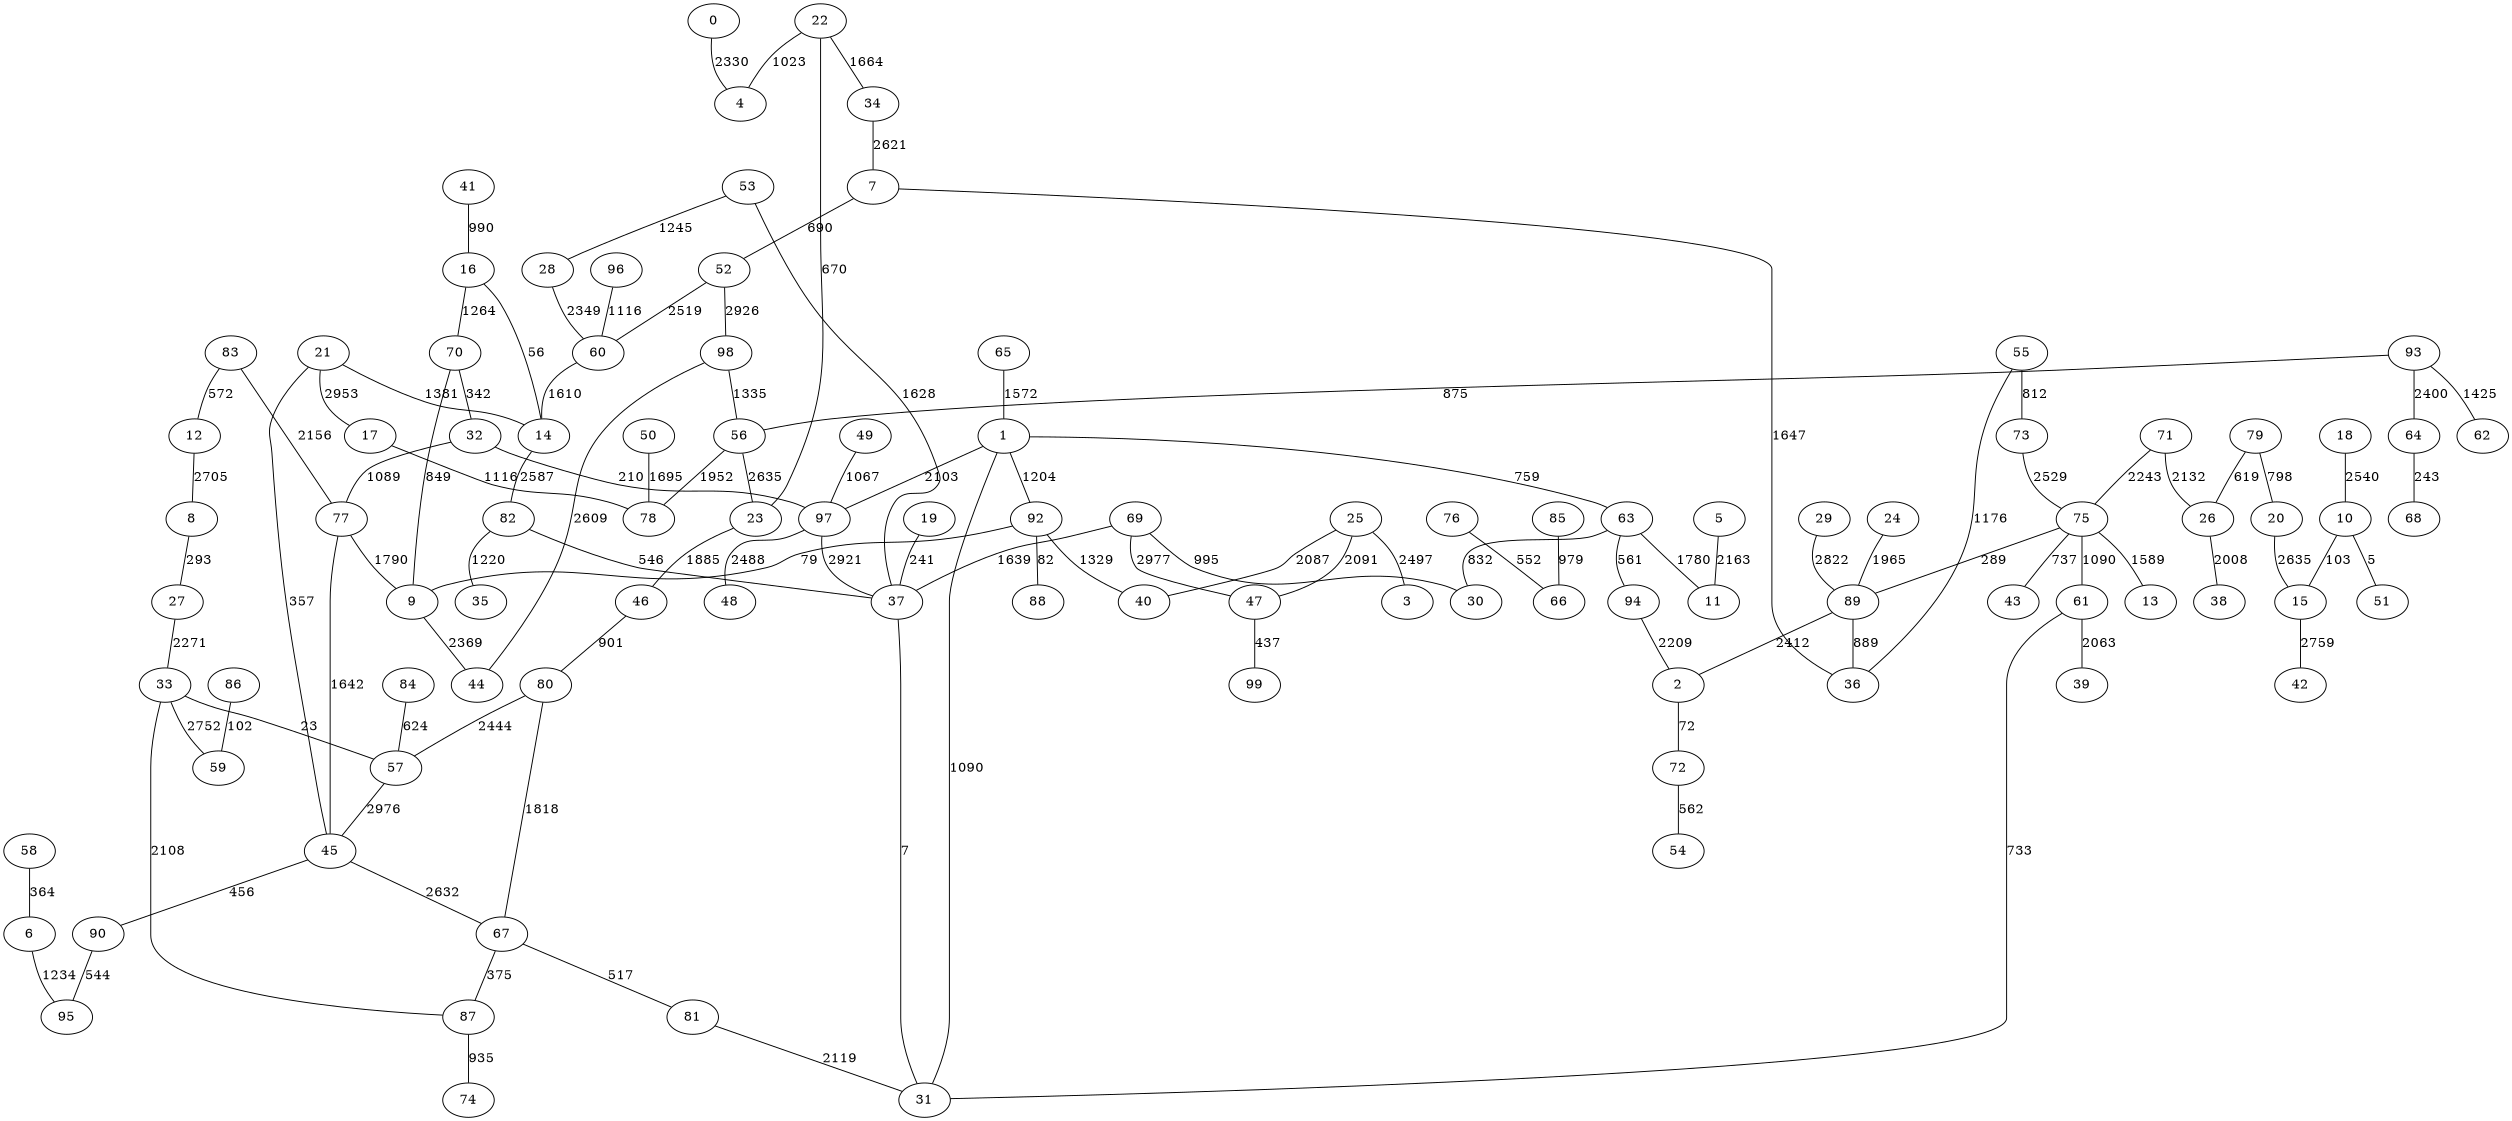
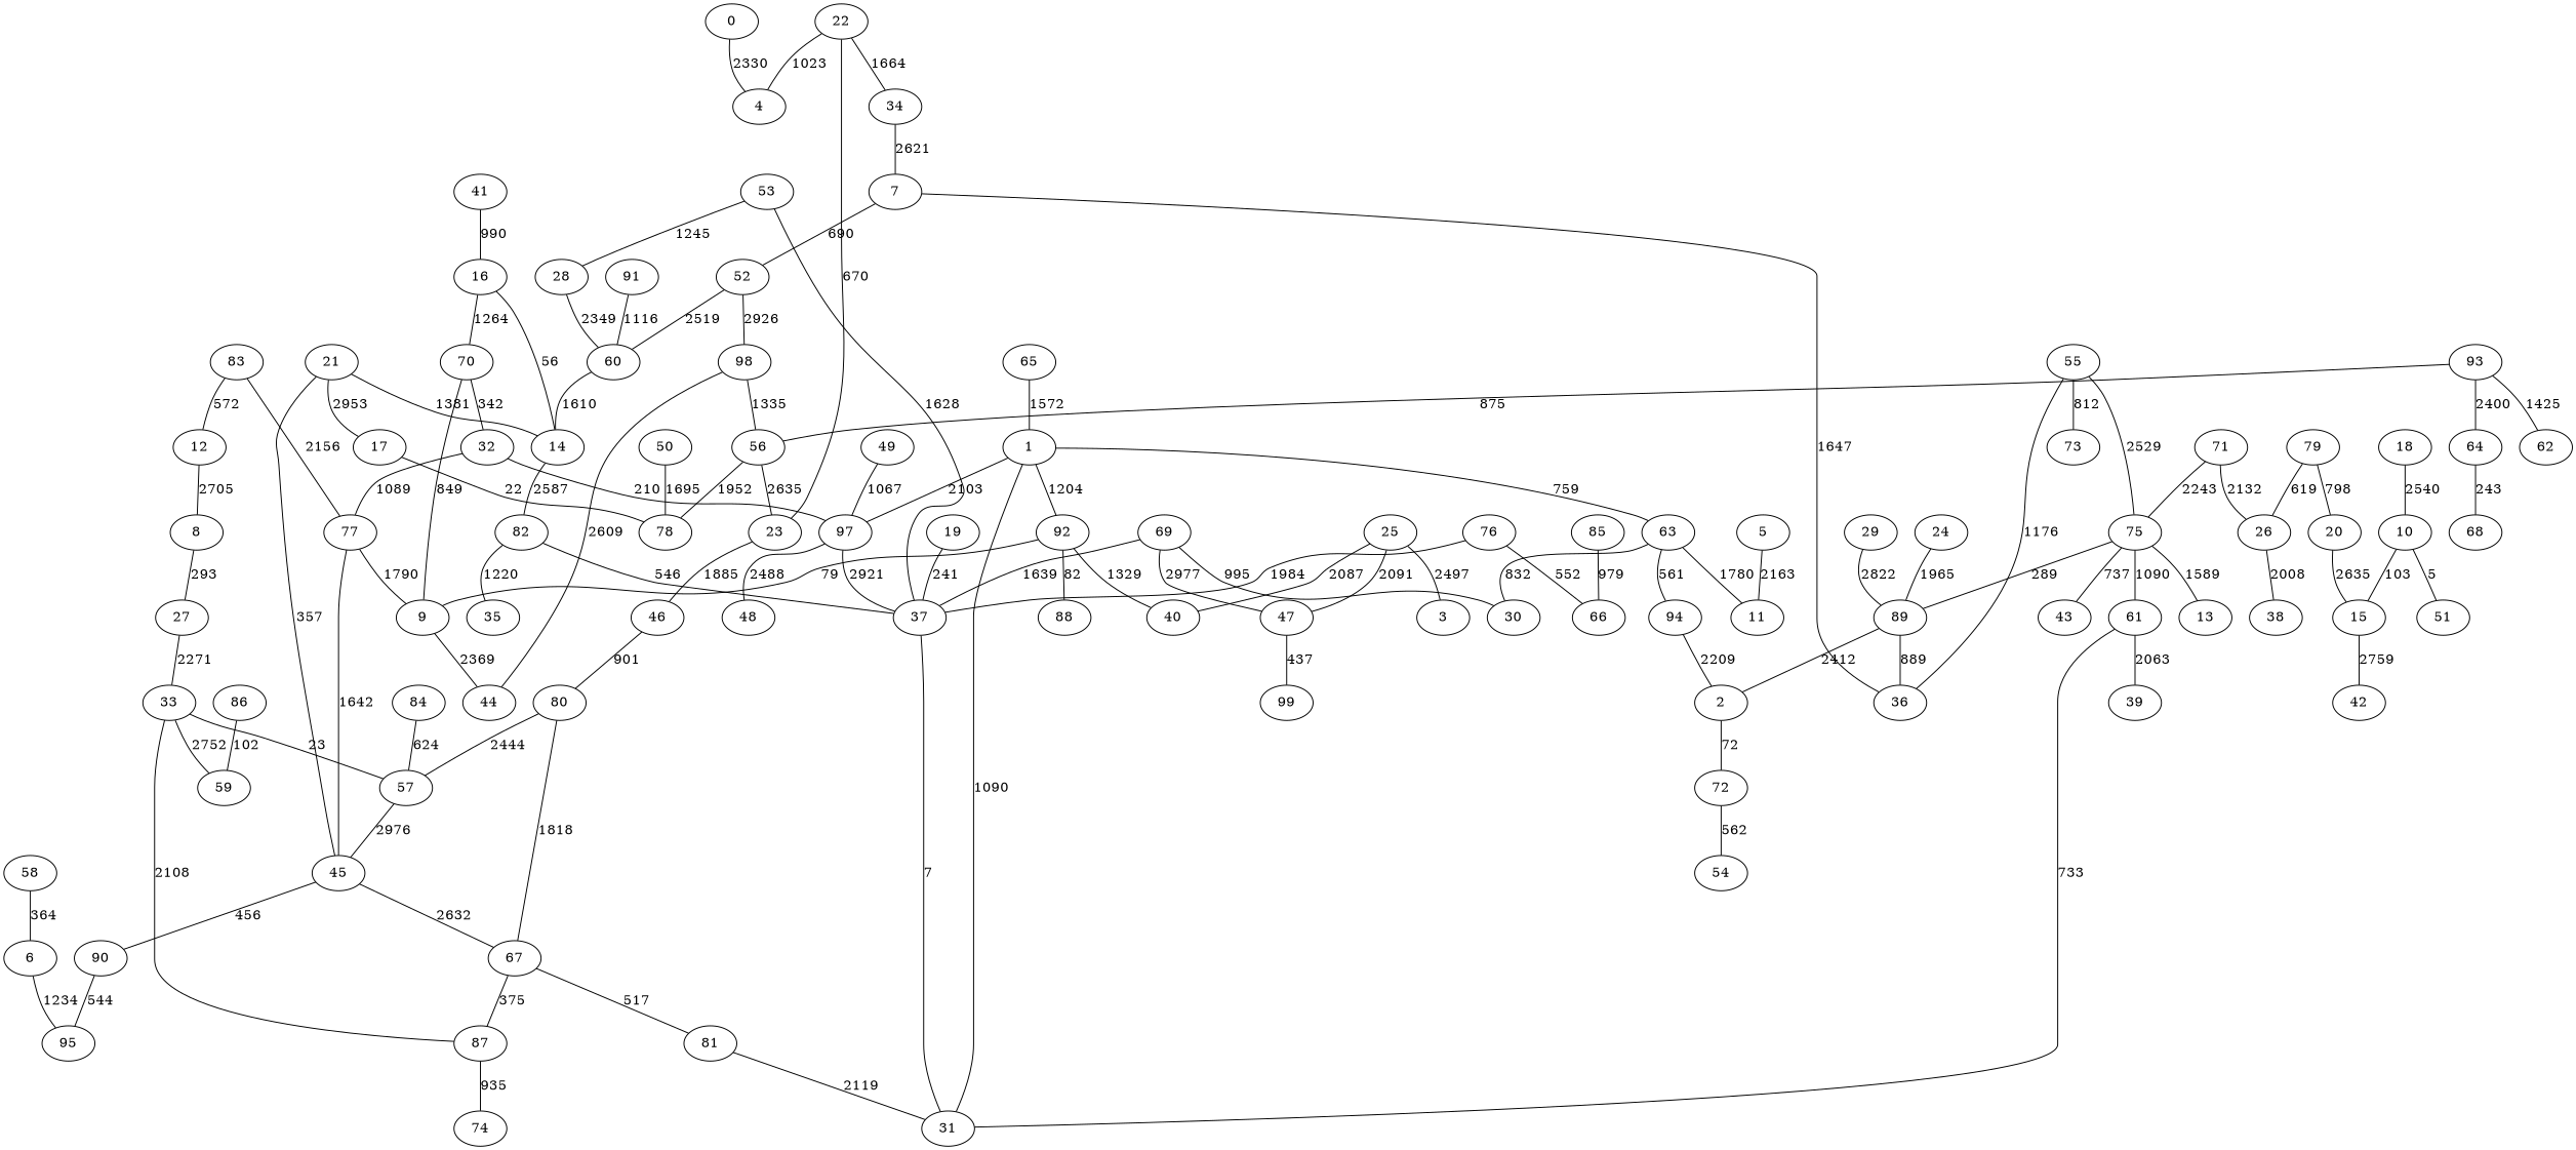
  graph {
    n1 [label=0]
    n2 [label=4]
    n3 [label=1]
    n4 [label=31]
    n5 [label=63]
    n6 [label=92]
    n7 [label=97]
    n8 [label=11]
    n9 [label=30]
    n10 [label=94]
    n11 [label=9]
    n12 [label=40]
    n13 [label=88]
    n14 [label=37]
    n15 [label=48]
    n16 [label=2]
    n17 [label=44]
    n18 [label=72]
    n19 [label=54]
    n20 [label=5]
    n21 [label=6]
    n22 [label=95]
    n23 [label=7]
    n24 [label=36]
    n25 [label=52]
    n26 [label=60]
    n27 [label=98]
    n28 [label=14]
    n29 [label=56]
    n30 [label=8]
    n31 [label=27]
    n32 [label=33]
    n33 [label=57]
    n34 [label=59]
    n35 [label=87]
    n36 [label=10]
    n37 [label=15]
    n38 [label=51]
    n39 [label=42]
    n40 [label=12]
    n41 [label=82]
    n42 [label=35]
    n43 [label=16]
    n44 [label=70]
    n45 [label=32]
    n46 [label=77]
    n47 [label=17]
    n48 [label=78]
    n49 [label=18]
    n50 [label=19]
    n51 [label=20]
    n52 [label=21]
    n53 [label=45]
    n54 [label=67]
    n55 [label=90]
    n56 [label=81]
    n57 [label=22]
    n58 [label=23]
    n59 [label=34]
    n60 [label=46]
    n61 [label=80]
    n62 [label=24]
    n63 [label=89]
    n64 [label=25]
    n65 [label=3]
    n66 [label=47]
    n67 [label=99]
    n68 [label=26]
    n69 [label=38]
    n70 [label=74]
    n71 [label=28]
    n72 [label=29]
    n73 [label=41]
    n74 [label=49]
    n75 [label=50]
    n76 [label=53]
    n77 [label=55]
    n78 [label=73]
    n79 [label=75]
    n80 [label=61]
    n81 [label=13]
    n82 [label=43]
    n83 [label=39]
    n84 [label=58]
    n85 [label=64]
    n86 [label=68]
    n87 [label=65]
    n88 [label=69]
    n89 [label=71]
    n90 [label=76]
    n91 [label=66]
    n92 [label=79]
    n93 [label=83]
    n94 [label=84]
    n95 [label=85]
    n96 [label=86]
    n97 [label=93]
    n98 [label=62]
-   n99 [label=96]
+   n99 [label=91]
    n1 -- n2 [label=2330]
    n3 -- n4 [label=1090]
    n3 -- n5 [label=759]
    n3 -- n6 [label=1204]
    n3 -- n7 [label=2103]
    n5 -- n8 [label=1780]
    n5 -- n9 [label=832]
    n5 -- n10 [label=561]
    n6 -- n11 [label=79]
    n6 -- n12 [label=1329]
    n6 -- n13 [label=82]
    n7 -- n14 [label=2921]
    n7 -- n15 [label=2488]
    n10 -- n16 [label=2209]
    n11 -- n17 [label=2369]
    n14 -- n4 [label=7]
    n16 -- n18 [label=72]
    n18 -- n19 [label=562]
    n20 -- n8 [label=2163]
    n21 -- n22 [label=1234]
    n23 -- n24 [label=1647]
    n23 -- n25 [label=690]
    n25 -- n26 [label=2519]
    n25 -- n27 [label=2926]
    n26 -- n28 [label=1610]
    n27 -- n17 [label=2609]
    n27 -- n29 [label=1335]
    n28 -- n41 [label=2587]
    n29 -- n48 [label=1952]
    n29 -- n58 [label=2635]
    n30 -- n31 [label=293]
    n31 -- n32 [label=2271]
    n32 -- n33 [label=23]
    n32 -- n34 [label=2752]
    n32 -- n35 [label=2108]
    n33 -- n53 [label=2976]
    n35 -- n70 [label=935]
    n36 -- n37 [label=103]
    n36 -- n38 [label=5]
    n37 -- n39 [label=2759]
    n40 -- n30 [label=2705]
    n41 -- n14 [label=546]
    n41 -- n42 [label=1220]
    n43 -- n28 [label=56]
    n43 -- n44 [label=1264]
    n44 -- n11 [label=849]
    n44 -- n45 [label=342]
    n45 -- n7 [label=210]
    n45 -- n46 [label=1089]
    n46 -- n11 [label=1790]
    n46 -- n53 [label=1642]
-   n47 -- n48 [label=1116]
+   n47 -- n48 [label=22]
    n49 -- n36 [label=2540]
    n50 -- n14 [label=241]
    n51 -- n37 [label=2635]
    n52 -- n28 [label=1381]
    n52 -- n47 [label=2953]
    n52 -- n53 [label=357]
    n53 -- n54 [label=2632]
    n53 -- n55 [label=456]
    n54 -- n35 [label=375]
    n54 -- n56 [label=517]
    n55 -- n22 [label=544]
    n56 -- n4 [label=2119]
    n57 -- n2 [label=1023]
    n57 -- n58 [label=670]
    n57 -- n59 [label=1664]
    n58 -- n60 [label=1885]
    n59 -- n23 [label=2621]
    n60 -- n61 [label=901]
    n61 -- n33 [label=2444]
    n61 -- n54 [label=1818]
    n62 -- n63 [label=1965]
    n63 -- n16 [label=2412]
    n63 -- n24 [label=889]
    n64 -- n12 [label=2087]
    n64 -- n65 [label=2497]
    n64 -- n66 [label=2091]
    n66 -- n67 [label=437]
    n68 -- n69 [label=2008]
    n71 -- n26 [label=2349]
    n72 -- n63 [label=2822]
    n73 -- n43 [label=990]
    n74 -- n7 [label=1067]
    n75 -- n48 [label=1695]
    n76 -- n14 [label=1628]
    n76 -- n71 [label=1245]
    n77 -- n24 [label=1176]
    n77 -- n78 [label=812]
-   n78 -- n79 [label=2529]
+   n77 -- n79 [label=2529]
    n79 -- n63 [label=289]
    n79 -- n80 [label=1090]
    n79 -- n81 [label=1589]
    n79 -- n82 [label=737]
    n80 -- n4 [label=733]
    n80 -- n83 [label=2063]
    n84 -- n21 [label=364]
    n85 -- n86 [label=243]
    n87 -- n3 [label=1572]
    n88 -- n9 [label=995]
    n88 -- n14 [label=1639]
    n88 -- n66 [label=2977]
    n89 -- n68 [label=2132]
    n89 -- n79 [label=2243]
+   n90 -- n14 [label=1984]
    n90 -- n91 [label=552]
    n92 -- n51 [label=798]
    n92 -- n68 [label=619]
    n93 -- n40 [label=572]
    n93 -- n46 [label=2156]
    n94 -- n33 [label=624]
    n95 -- n91 [label=979]
    n96 -- n34 [label=102]
    n97 -- n29 [label=875]
    n97 -- n85 [label=2400]
    n97 -- n98 [label=1425]
    n99 -- n26 [label=1116]
  }
